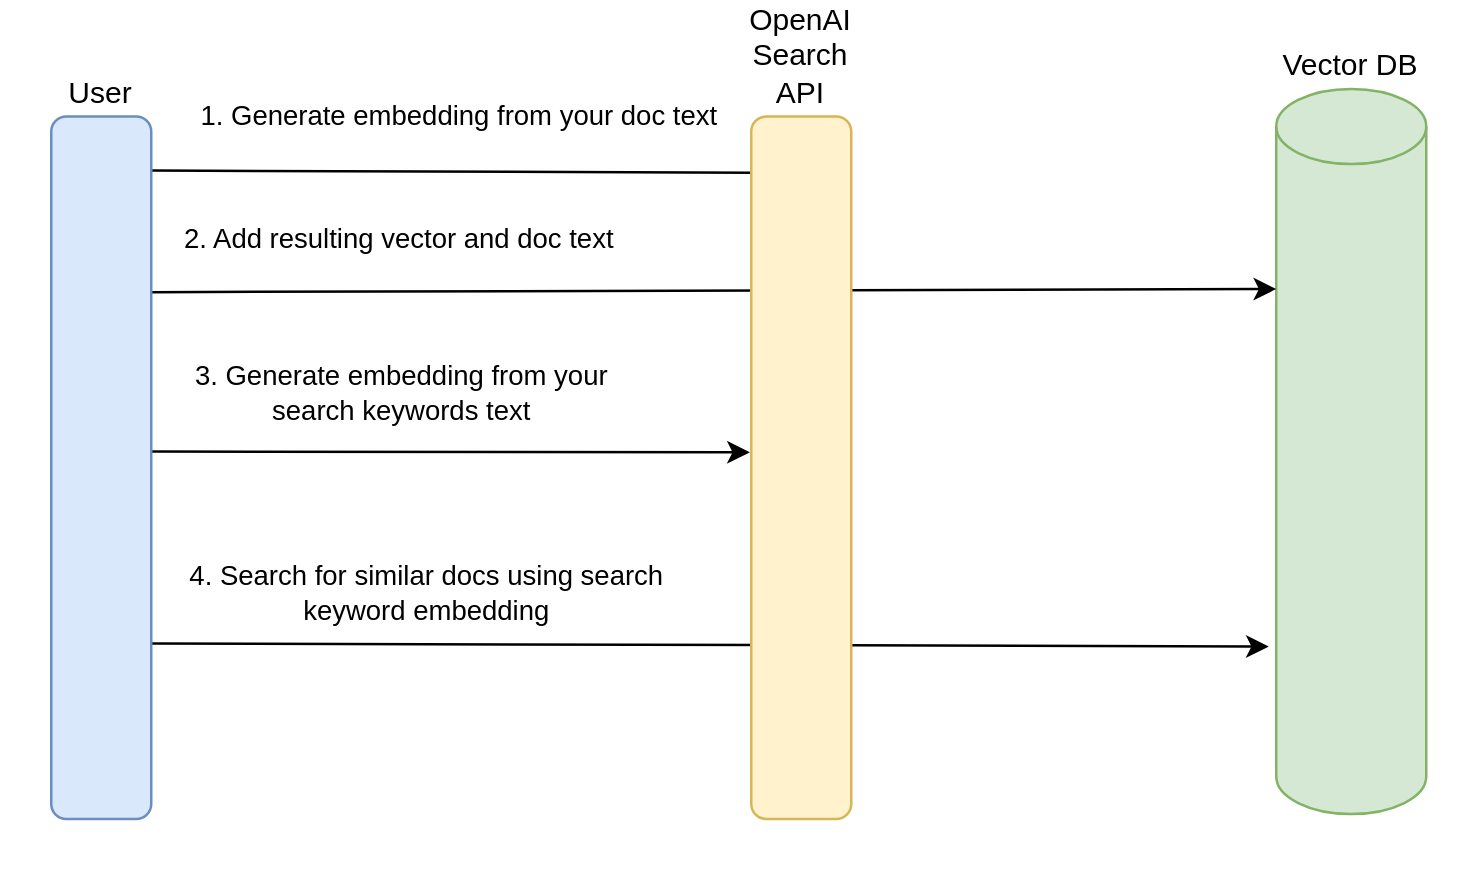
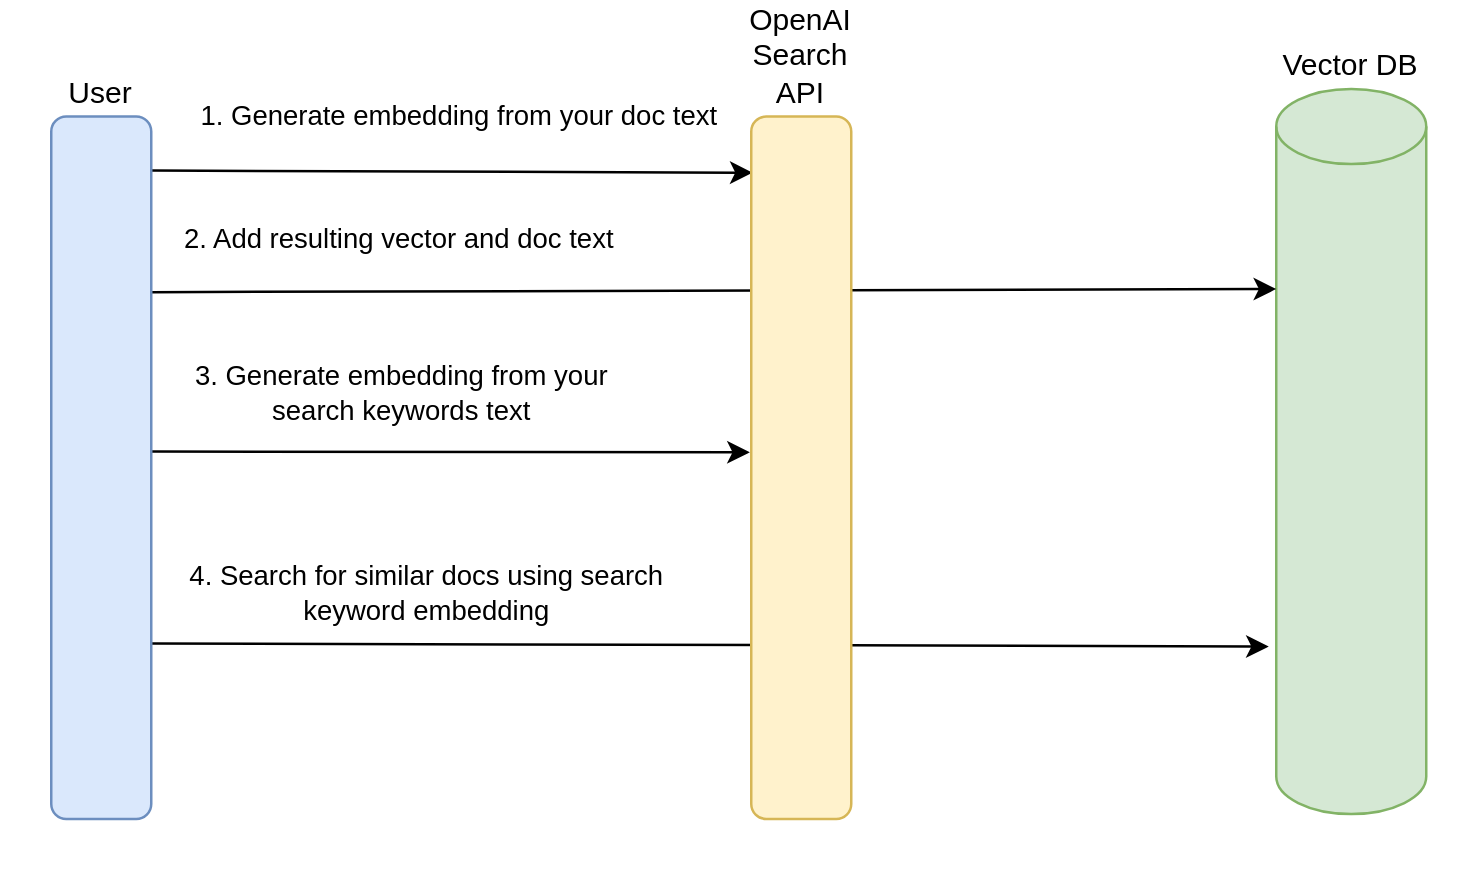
  <mxCell id="0" />
  <mxCell id="1" parent="0" />
  <mxCell id="2" value="Vector DB" style="shape=cylinder3;whiteSpace=wrap;html=1;boundedLbl=1;backgroundOutline=1;size=15;labelPosition=center;verticalLabelPosition=top;align=center;verticalAlign=bottom;fillColor=#d5e8d4;strokeColor=#82b366;" vertex="1" parent="1"><mxGeometry x="510" y="20" width="60" height="290" as="geometry" /></mxCell>
  <mxCell id="3" style="edgeStyle=none;html=1;entryX=0;entryY=0;entryDx=0;entryDy=80;entryPerimeter=0;exitX=1;exitY=0.25;exitDx=0;exitDy=0;" edge="1" parent="1" source="10" target="2"><mxGeometry relative="1" as="geometry"><mxPoint x="70" y="115.333" as="sourcePoint" /><mxPoint x="430" y="212" as="targetPoint" /></mxGeometry></mxCell>
  <mxCell id="4" value="2. Add resulting vector and doc text" style="edgeLabel;html=1;align=center;verticalAlign=middle;resizable=0;points=[];" vertex="1" connectable="0" parent="3"><mxGeometry x="0.011" y="3" relative="1" as="geometry"><mxPoint x="-128" y="-18" as="offset" /></mxGeometry></mxCell>
  <mxCell id="5" value="4. Search for similar docs using search &lt;br&gt;keyword embedding" style="edgeStyle=none;html=1;entryX=-0.05;entryY=0.769;entryDx=0;entryDy=0;entryPerimeter=0;exitX=1;exitY=0.75;exitDx=0;exitDy=0;" edge="1" parent="1" source="10" target="2"><mxGeometry x="-0.508" y="20" relative="1" as="geometry"><mxPoint x="70" y="152" as="sourcePoint" /><mxPoint as="offset" /></mxGeometry></mxCell>
- <mxCell id="6" style="edgeStyle=none;html=1;entryX=0.014;entryY=0.08;entryDx=0;entryDy=0;entryPerimeter=0;exitX=1;exitY=0.077;exitDx=0;exitDy=0;exitPerimeter=0;endArrow=none;" edge="1" parent="1" source="10" target="9"><mxGeometry relative="1" as="geometry"><mxPoint x="62.5" y="57" as="sourcePoint" /></mxGeometry></mxCell>
+ <mxCell id="6" style="edgeStyle=none;html=1;entryX=0.014;entryY=0.08;entryDx=0;entryDy=0;entryPerimeter=0;exitX=1;exitY=0.077;exitDx=0;exitDy=0;exitPerimeter=0;" edge="1" parent="1" source="10" target="9"><mxGeometry relative="1" as="geometry"><mxPoint x="62.5" y="57" as="sourcePoint" /></mxGeometry></mxCell>
  <mxCell id="7" value="1. Generate embedding from your doc text" style="edgeLabel;html=1;align=center;verticalAlign=middle;resizable=0;points=[];" vertex="1" connectable="0" parent="6"><mxGeometry x="-0.203" y="1" relative="1" as="geometry"><mxPoint x="26" y="-21" as="offset" /></mxGeometry></mxCell>
  <mxCell id="8" value="3. Generate embedding from your &lt;br&gt;search keywords text" style="edgeStyle=none;html=1;entryX=-0.014;entryY=0.478;entryDx=0;entryDy=0;entryPerimeter=0;" edge="1" parent="1" target="9"><mxGeometry x="-0.165" y="23" relative="1" as="geometry"><mxPoint x="60" y="165" as="sourcePoint" /><mxPoint x="268" y="168" as="targetPoint" /><mxPoint as="offset" /></mxGeometry></mxCell>
  <mxCell id="9" value="OpenAI Search API" style="rounded=1;whiteSpace=wrap;html=1;labelPosition=center;verticalLabelPosition=top;align=center;verticalAlign=bottom;fillColor=#fff2cc;strokeColor=#d6b656;fontStyle=0" vertex="1" parent="1"><mxGeometry x="300" y="31" width="40" height="281" as="geometry" /></mxCell>
  <mxCell id="10" value="User" style="rounded=1;whiteSpace=wrap;html=1;fillColor=#dae8fc;labelPosition=center;verticalLabelPosition=top;align=center;verticalAlign=bottom;strokeColor=#6c8ebf;" vertex="1" parent="1"><mxGeometry x="20" y="31" width="40" height="281" as="geometry" /></mxCell>
